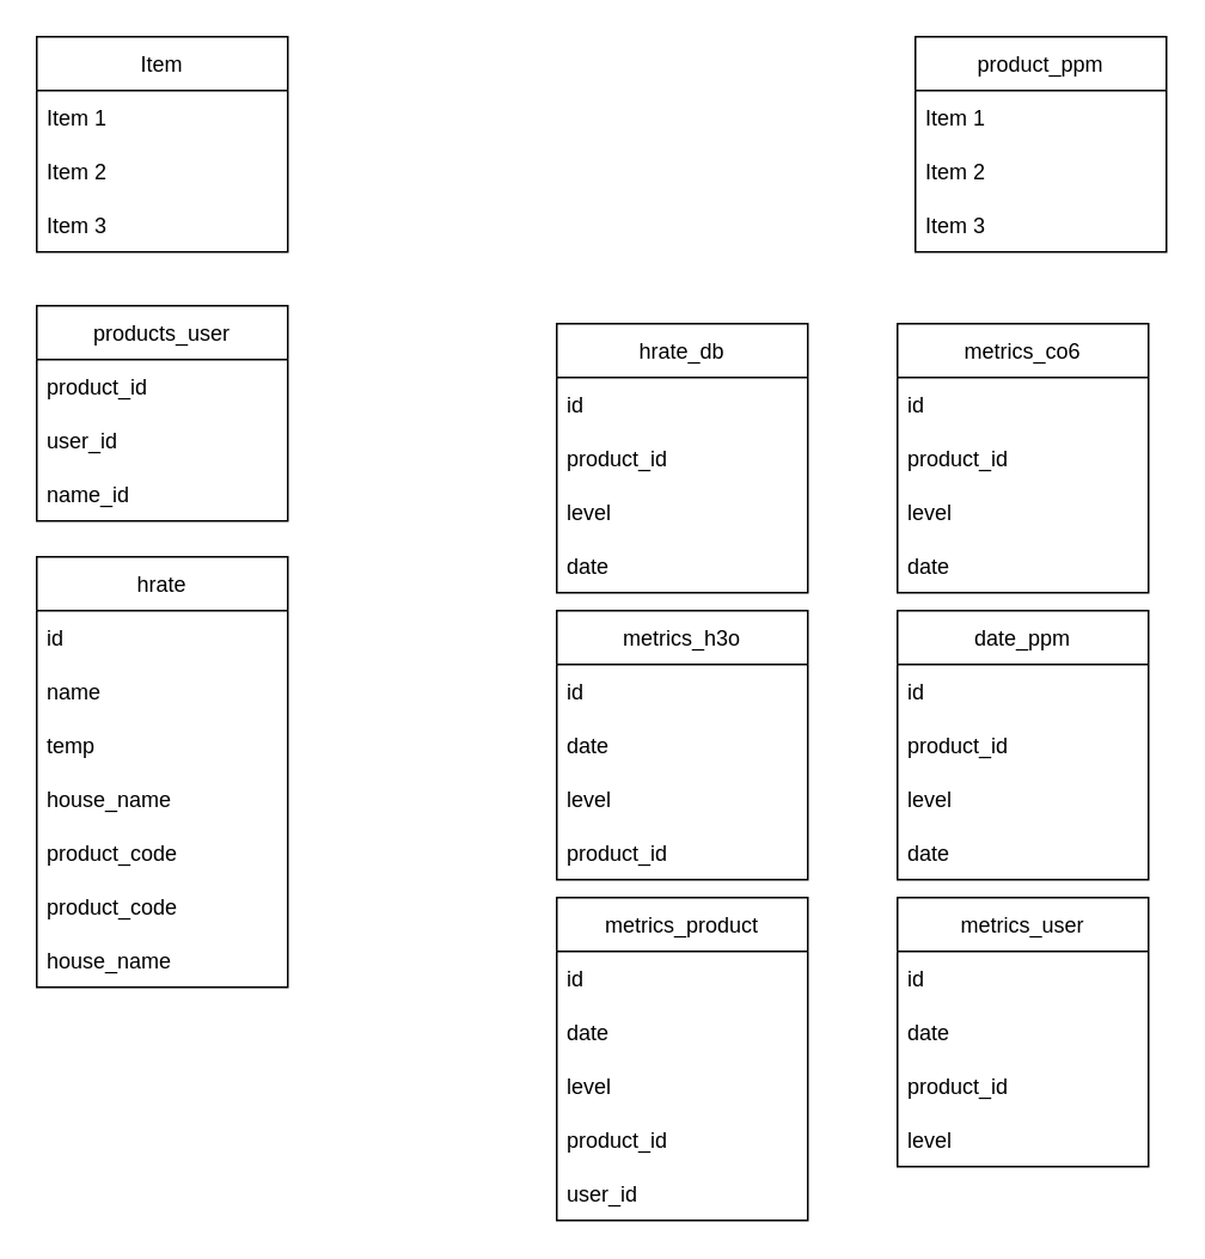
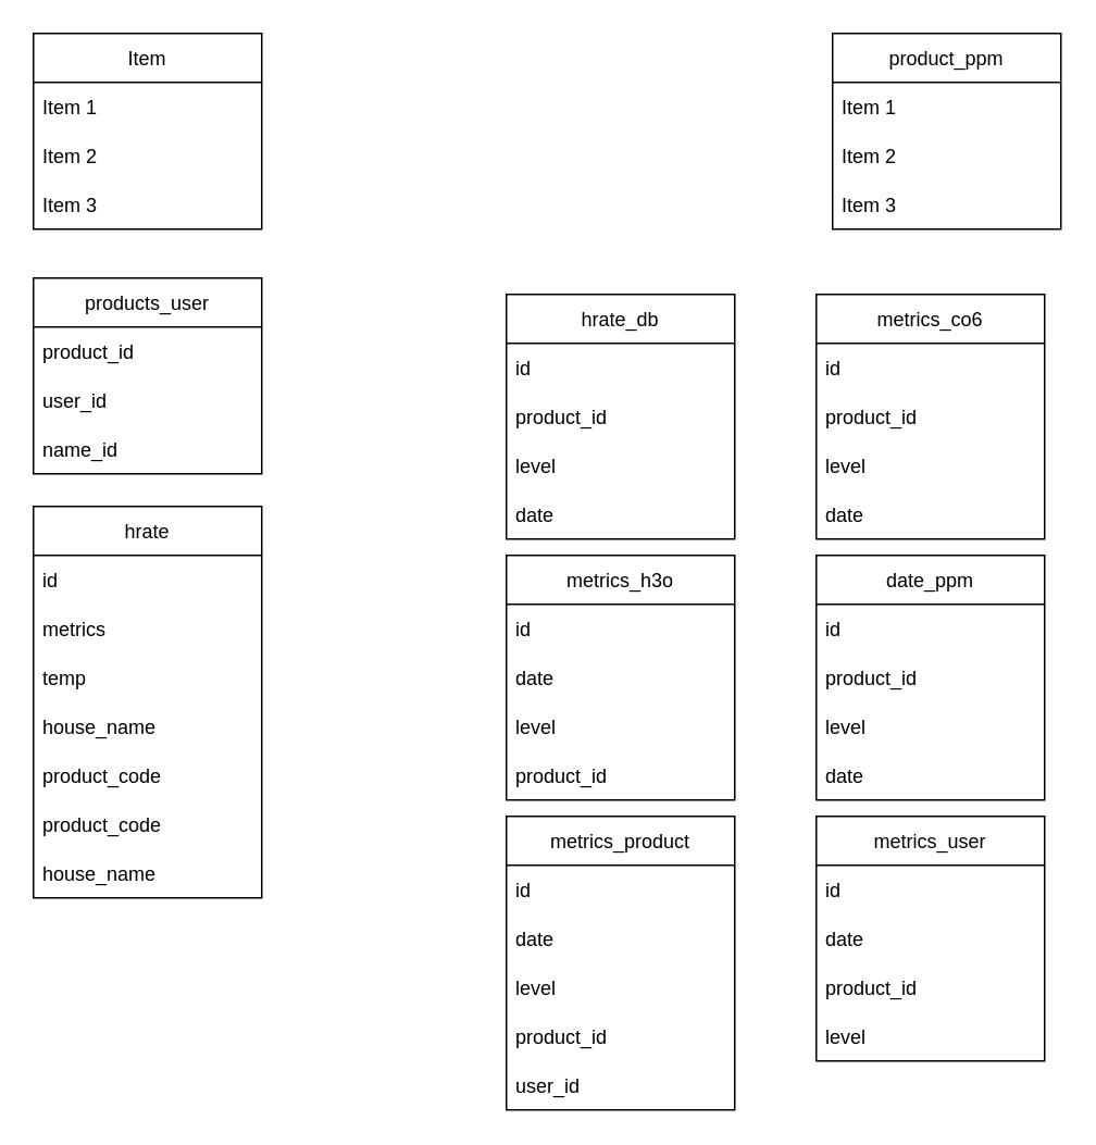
  <mxCell id="0" />
  <mxCell id="1" parent="0" />
  <mxCell id="2" value="Item" style="swimlane;fontStyle=0;childLayout=stackLayout;horizontal=1;startSize=30;horizontalStack=0;resizeParent=1;resizeParentMax=0;resizeLast=0;collapsible=1;marginBottom=0;" vertex="1" parent="1"><mxGeometry x="20" y="20" width="140" height="120" as="geometry" /></mxCell>
  <mxCell id="3" value="Item 1" style="text;strokeColor=none;fillColor=none;align=left;verticalAlign=middle;spacingLeft=4;spacingRight=4;overflow=hidden;points=[[0,0.5],[1,0.5]];portConstraint=eastwest;rotatable=0;" vertex="1" parent="2"><mxGeometry y="30" width="140" height="30" as="geometry" /></mxCell>
  <mxCell id="4" value="Item 2" style="text;strokeColor=none;fillColor=none;align=left;verticalAlign=middle;spacingLeft=4;spacingRight=4;overflow=hidden;points=[[0,0.5],[1,0.5]];portConstraint=eastwest;rotatable=0;" vertex="1" parent="2"><mxGeometry y="60" width="140" height="30" as="geometry" /></mxCell>
  <mxCell id="5" value="Item 3" style="text;strokeColor=none;fillColor=none;align=left;verticalAlign=middle;spacingLeft=4;spacingRight=4;overflow=hidden;points=[[0,0.5],[1,0.5]];portConstraint=eastwest;rotatable=0;" vertex="1" parent="2"><mxGeometry y="90" width="140" height="30" as="geometry" /></mxCell>
  <mxCell id="6" value="metrics_h3o" style="swimlane;fontStyle=0;childLayout=stackLayout;horizontal=1;startSize=30;horizontalStack=0;resizeParent=1;resizeParentMax=0;resizeLast=0;collapsible=1;marginBottom=0;" vertex="1" parent="1"><mxGeometry x="310" y="340" width="140" height="150" as="geometry" /></mxCell>
  <mxCell id="7" value="id" style="text;strokeColor=none;fillColor=none;align=left;verticalAlign=middle;spacingLeft=4;spacingRight=4;overflow=hidden;points=[[0,0.5],[1,0.5]];portConstraint=eastwest;rotatable=0;" vertex="1" parent="6"><mxGeometry y="30" width="140" height="30" as="geometry" /></mxCell>
  <mxCell id="8" value="date" style="text;strokeColor=none;fillColor=none;align=left;verticalAlign=middle;spacingLeft=4;spacingRight=4;overflow=hidden;points=[[0,0.5],[1,0.5]];portConstraint=eastwest;rotatable=0;" vertex="1" parent="6"><mxGeometry y="60" width="140" height="30" as="geometry" /></mxCell>
  <mxCell id="9" value="level" style="text;strokeColor=none;fillColor=none;align=left;verticalAlign=middle;spacingLeft=4;spacingRight=4;overflow=hidden;points=[[0,0.5],[1,0.5]];portConstraint=eastwest;rotatable=0;" vertex="1" parent="6"><mxGeometry y="90" width="140" height="30" as="geometry" /></mxCell>
  <mxCell id="10" value="product_id" style="text;strokeColor=none;fillColor=none;align=left;verticalAlign=middle;spacingLeft=4;spacingRight=4;overflow=hidden;points=[[0,0.5],[1,0.5]];portConstraint=eastwest;rotatable=0;" vertex="1" parent="6"><mxGeometry y="120" width="140" height="30" as="geometry" /></mxCell>
  <mxCell id="11" value="hrate_db" style="swimlane;fontStyle=0;childLayout=stackLayout;horizontal=1;startSize=30;horizontalStack=0;resizeParent=1;resizeParentMax=0;resizeLast=0;collapsible=1;marginBottom=0;" vertex="1" parent="1"><mxGeometry x="310" y="180" width="140" height="150" as="geometry" /></mxCell>
  <mxCell id="12" value="id" style="text;strokeColor=none;fillColor=none;align=left;verticalAlign=middle;spacingLeft=4;spacingRight=4;overflow=hidden;points=[[0,0.5],[1,0.5]];portConstraint=eastwest;rotatable=0;" vertex="1" parent="11"><mxGeometry y="30" width="140" height="30" as="geometry" /></mxCell>
  <mxCell id="13" value="product_id" style="text;strokeColor=none;fillColor=none;align=left;verticalAlign=middle;spacingLeft=4;spacingRight=4;overflow=hidden;points=[[0,0.5],[1,0.5]];portConstraint=eastwest;rotatable=0;" vertex="1" parent="11"><mxGeometry y="60" width="140" height="30" as="geometry" /></mxCell>
  <mxCell id="14" value="level" style="text;strokeColor=none;fillColor=none;align=left;verticalAlign=middle;spacingLeft=4;spacingRight=4;overflow=hidden;points=[[0,0.5],[1,0.5]];portConstraint=eastwest;rotatable=0;" vertex="1" parent="11"><mxGeometry y="90" width="140" height="30" as="geometry" /></mxCell>
  <mxCell id="15" value="date" style="text;strokeColor=none;fillColor=none;align=left;verticalAlign=middle;spacingLeft=4;spacingRight=4;overflow=hidden;points=[[0,0.5],[1,0.5]];portConstraint=eastwest;rotatable=0;" vertex="1" parent="11"><mxGeometry y="120" width="140" height="30" as="geometry" /></mxCell>
  <mxCell id="16" value="product_ppm" style="swimlane;fontStyle=0;childLayout=stackLayout;horizontal=1;startSize=30;horizontalStack=0;resizeParent=1;resizeParentMax=0;resizeLast=0;collapsible=1;marginBottom=0;" vertex="1" parent="1"><mxGeometry x="510" y="20" width="140" height="120" as="geometry" /></mxCell>
  <mxCell id="17" value="Item 1" style="text;strokeColor=none;fillColor=none;align=left;verticalAlign=middle;spacingLeft=4;spacingRight=4;overflow=hidden;points=[[0,0.5],[1,0.5]];portConstraint=eastwest;rotatable=0;" vertex="1" parent="16"><mxGeometry y="30" width="140" height="30" as="geometry" /></mxCell>
  <mxCell id="18" value="Item 2" style="text;strokeColor=none;fillColor=none;align=left;verticalAlign=middle;spacingLeft=4;spacingRight=4;overflow=hidden;points=[[0,0.5],[1,0.5]];portConstraint=eastwest;rotatable=0;" vertex="1" parent="16"><mxGeometry y="60" width="140" height="30" as="geometry" /></mxCell>
  <mxCell id="19" value="Item 3" style="text;strokeColor=none;fillColor=none;align=left;verticalAlign=middle;spacingLeft=4;spacingRight=4;overflow=hidden;points=[[0,0.5],[1,0.5]];portConstraint=eastwest;rotatable=0;" vertex="1" parent="16"><mxGeometry y="90" width="140" height="30" as="geometry" /></mxCell>
  <mxCell id="20" value="hrate" style="swimlane;fontStyle=0;childLayout=stackLayout;horizontal=1;startSize=30;horizontalStack=0;resizeParent=1;resizeParentMax=0;resizeLast=0;collapsible=1;marginBottom=0;" vertex="1" parent="1"><mxGeometry x="20" y="310" width="140" height="240" as="geometry" /></mxCell>
  <mxCell id="21" value="id" style="text;strokeColor=none;fillColor=none;align=left;verticalAlign=middle;spacingLeft=4;spacingRight=4;overflow=hidden;points=[[0,0.5],[1,0.5]];portConstraint=eastwest;rotatable=0;" vertex="1" parent="20"><mxGeometry y="30" width="140" height="30" as="geometry" /></mxCell>
- <mxCell id="22" value="name" style="text;strokeColor=none;fillColor=none;align=left;verticalAlign=middle;spacingLeft=4;spacingRight=4;overflow=hidden;points=[[0,0.5],[1,0.5]];portConstraint=eastwest;rotatable=0;" vertex="1" parent="20"><mxGeometry y="60" width="140" height="30" as="geometry" /></mxCell>
+ <mxCell id="22" value="metrics" style="text;strokeColor=none;fillColor=none;align=left;verticalAlign=middle;spacingLeft=4;spacingRight=4;overflow=hidden;points=[[0,0.5],[1,0.5]];portConstraint=eastwest;rotatable=0;" vertex="1" parent="20"><mxGeometry y="60" width="140" height="30" as="geometry" /></mxCell>
  <mxCell id="23" value="temp" style="text;strokeColor=none;fillColor=none;align=left;verticalAlign=middle;spacingLeft=4;spacingRight=4;overflow=hidden;points=[[0,0.5],[1,0.5]];portConstraint=eastwest;rotatable=0;" vertex="1" parent="20"><mxGeometry y="90" width="140" height="30" as="geometry" /></mxCell>
  <mxCell id="24" value="house_name" style="text;strokeColor=none;fillColor=none;align=left;verticalAlign=middle;spacingLeft=4;spacingRight=4;overflow=hidden;points=[[0,0.5],[1,0.5]];portConstraint=eastwest;rotatable=0;" vertex="1" parent="20"><mxGeometry y="120" width="140" height="30" as="geometry" /></mxCell>
  <mxCell id="25" value="product_code" style="text;strokeColor=none;fillColor=none;align=left;verticalAlign=middle;spacingLeft=4;spacingRight=4;overflow=hidden;points=[[0,0.5],[1,0.5]];portConstraint=eastwest;rotatable=0;" vertex="1" parent="20"><mxGeometry y="150" width="140" height="30" as="geometry" /></mxCell>
  <mxCell id="26" value="product_code" style="text;strokeColor=none;fillColor=none;align=left;verticalAlign=middle;spacingLeft=4;spacingRight=4;overflow=hidden;points=[[0,0.5],[1,0.5]];portConstraint=eastwest;rotatable=0;" vertex="1" parent="20"><mxGeometry y="180" width="140" height="30" as="geometry" /></mxCell>
  <mxCell id="27" value="house_name" style="text;strokeColor=none;fillColor=none;align=left;verticalAlign=middle;spacingLeft=4;spacingRight=4;overflow=hidden;points=[[0,0.5],[1,0.5]];portConstraint=eastwest;rotatable=0;" vertex="1" parent="20"><mxGeometry y="210" width="140" height="30" as="geometry" /></mxCell>
  <mxCell id="28" value="metrics_product" style="swimlane;fontStyle=0;childLayout=stackLayout;horizontal=1;startSize=30;horizontalStack=0;resizeParent=1;resizeParentMax=0;resizeLast=0;collapsible=1;marginBottom=0;" vertex="1" parent="1"><mxGeometry x="310" y="500" width="140" height="180" as="geometry" /></mxCell>
  <mxCell id="29" value="id" style="text;strokeColor=none;fillColor=none;align=left;verticalAlign=middle;spacingLeft=4;spacingRight=4;overflow=hidden;points=[[0,0.5],[1,0.5]];portConstraint=eastwest;rotatable=0;" vertex="1" parent="28"><mxGeometry y="30" width="140" height="30" as="geometry" /></mxCell>
  <mxCell id="30" value="date" style="text;strokeColor=none;fillColor=none;align=left;verticalAlign=middle;spacingLeft=4;spacingRight=4;overflow=hidden;points=[[0,0.5],[1,0.5]];portConstraint=eastwest;rotatable=0;" vertex="1" parent="28"><mxGeometry y="60" width="140" height="30" as="geometry" /></mxCell>
  <mxCell id="31" value="level" style="text;strokeColor=none;fillColor=none;align=left;verticalAlign=middle;spacingLeft=4;spacingRight=4;overflow=hidden;points=[[0,0.5],[1,0.5]];portConstraint=eastwest;rotatable=0;" vertex="1" parent="28"><mxGeometry y="90" width="140" height="30" as="geometry" /></mxCell>
  <mxCell id="32" value="product_id" style="text;strokeColor=none;fillColor=none;align=left;verticalAlign=middle;spacingLeft=4;spacingRight=4;overflow=hidden;points=[[0,0.5],[1,0.5]];portConstraint=eastwest;rotatable=0;" vertex="1" parent="28"><mxGeometry y="120" width="140" height="30" as="geometry" /></mxCell>
  <mxCell id="33" value="user_id" style="text;strokeColor=none;fillColor=none;align=left;verticalAlign=middle;spacingLeft=4;spacingRight=4;overflow=hidden;points=[[0,0.5],[1,0.5]];portConstraint=eastwest;rotatable=0;" vertex="1" parent="28"><mxGeometry y="150" width="140" height="30" as="geometry" /></mxCell>
  <mxCell id="34" value="date_ppm" style="swimlane;fontStyle=0;childLayout=stackLayout;horizontal=1;startSize=30;horizontalStack=0;resizeParent=1;resizeParentMax=0;resizeLast=0;collapsible=1;marginBottom=0;" vertex="1" parent="1"><mxGeometry x="500" y="340" width="140" height="150" as="geometry" /></mxCell>
  <mxCell id="35" value="id" style="text;strokeColor=none;fillColor=none;align=left;verticalAlign=middle;spacingLeft=4;spacingRight=4;overflow=hidden;points=[[0,0.5],[1,0.5]];portConstraint=eastwest;rotatable=0;" vertex="1" parent="34"><mxGeometry y="30" width="140" height="30" as="geometry" /></mxCell>
  <mxCell id="36" value="product_id" style="text;strokeColor=none;fillColor=none;align=left;verticalAlign=middle;spacingLeft=4;spacingRight=4;overflow=hidden;points=[[0,0.5],[1,0.5]];portConstraint=eastwest;rotatable=0;" vertex="1" parent="34"><mxGeometry y="60" width="140" height="30" as="geometry" /></mxCell>
  <mxCell id="37" value="level" style="text;strokeColor=none;fillColor=none;align=left;verticalAlign=middle;spacingLeft=4;spacingRight=4;overflow=hidden;points=[[0,0.5],[1,0.5]];portConstraint=eastwest;rotatable=0;" vertex="1" parent="34"><mxGeometry y="90" width="140" height="30" as="geometry" /></mxCell>
  <mxCell id="38" value="date" style="text;strokeColor=none;fillColor=none;align=left;verticalAlign=middle;spacingLeft=4;spacingRight=4;overflow=hidden;points=[[0,0.5],[1,0.5]];portConstraint=eastwest;rotatable=0;" vertex="1" parent="34"><mxGeometry y="120" width="140" height="30" as="geometry" /></mxCell>
  <mxCell id="39" value="products_user" style="swimlane;fontStyle=0;childLayout=stackLayout;horizontal=1;startSize=30;horizontalStack=0;resizeParent=1;resizeParentMax=0;resizeLast=0;collapsible=1;marginBottom=0;" vertex="1" parent="1"><mxGeometry x="20" y="170" width="140" height="120" as="geometry" /></mxCell>
  <mxCell id="40" value="product_id" style="text;strokeColor=none;fillColor=none;align=left;verticalAlign=middle;spacingLeft=4;spacingRight=4;overflow=hidden;points=[[0,0.5],[1,0.5]];portConstraint=eastwest;rotatable=0;" vertex="1" parent="39"><mxGeometry y="30" width="140" height="30" as="geometry" /></mxCell>
  <mxCell id="41" value="user_id" style="text;strokeColor=none;fillColor=none;align=left;verticalAlign=middle;spacingLeft=4;spacingRight=4;overflow=hidden;points=[[0,0.5],[1,0.5]];portConstraint=eastwest;rotatable=0;" vertex="1" parent="39"><mxGeometry y="60" width="140" height="30" as="geometry" /></mxCell>
  <mxCell id="42" value="name_id" style="text;strokeColor=none;fillColor=none;align=left;verticalAlign=middle;spacingLeft=4;spacingRight=4;overflow=hidden;points=[[0,0.5],[1,0.5]];portConstraint=eastwest;rotatable=0;" vertex="1" parent="39"><mxGeometry y="90" width="140" height="30" as="geometry" /></mxCell>
  <mxCell id="43" value="metrics_user" style="swimlane;fontStyle=0;childLayout=stackLayout;horizontal=1;startSize=30;horizontalStack=0;resizeParent=1;resizeParentMax=0;resizeLast=0;collapsible=1;marginBottom=0;" vertex="1" parent="1"><mxGeometry x="500" y="500" width="140" height="150" as="geometry" /></mxCell>
  <mxCell id="44" value="id" style="text;strokeColor=none;fillColor=none;align=left;verticalAlign=middle;spacingLeft=4;spacingRight=4;overflow=hidden;points=[[0,0.5],[1,0.5]];portConstraint=eastwest;rotatable=0;" vertex="1" parent="43"><mxGeometry y="30" width="140" height="30" as="geometry" /></mxCell>
  <mxCell id="45" value="date" style="text;strokeColor=none;fillColor=none;align=left;verticalAlign=middle;spacingLeft=4;spacingRight=4;overflow=hidden;points=[[0,0.5],[1,0.5]];portConstraint=eastwest;rotatable=0;" vertex="1" parent="43"><mxGeometry y="60" width="140" height="30" as="geometry" /></mxCell>
  <mxCell id="46" value="product_id" style="text;strokeColor=none;fillColor=none;align=left;verticalAlign=middle;spacingLeft=4;spacingRight=4;overflow=hidden;points=[[0,0.5],[1,0.5]];portConstraint=eastwest;rotatable=0;" vertex="1" parent="43"><mxGeometry y="90" width="140" height="30" as="geometry" /></mxCell>
  <mxCell id="47" value="level" style="text;strokeColor=none;fillColor=none;align=left;verticalAlign=middle;spacingLeft=4;spacingRight=4;overflow=hidden;points=[[0,0.5],[1,0.5]];portConstraint=eastwest;rotatable=0;" vertex="1" parent="43"><mxGeometry y="120" width="140" height="30" as="geometry" /></mxCell>
  <mxCell id="48" value="metrics_co6" style="swimlane;fontStyle=0;childLayout=stackLayout;horizontal=1;startSize=30;horizontalStack=0;resizeParent=1;resizeParentMax=0;resizeLast=0;collapsible=1;marginBottom=0;" vertex="1" parent="1"><mxGeometry x="500" y="180" width="140" height="150" as="geometry" /></mxCell>
  <mxCell id="49" value="id" style="text;strokeColor=none;fillColor=none;align=left;verticalAlign=middle;spacingLeft=4;spacingRight=4;overflow=hidden;points=[[0,0.5],[1,0.5]];portConstraint=eastwest;rotatable=0;" vertex="1" parent="48"><mxGeometry y="30" width="140" height="30" as="geometry" /></mxCell>
  <mxCell id="50" value="product_id" style="text;strokeColor=none;fillColor=none;align=left;verticalAlign=middle;spacingLeft=4;spacingRight=4;overflow=hidden;points=[[0,0.5],[1,0.5]];portConstraint=eastwest;rotatable=0;" vertex="1" parent="48"><mxGeometry y="60" width="140" height="30" as="geometry" /></mxCell>
  <mxCell id="51" value="level" style="text;strokeColor=none;fillColor=none;align=left;verticalAlign=middle;spacingLeft=4;spacingRight=4;overflow=hidden;points=[[0,0.5],[1,0.5]];portConstraint=eastwest;rotatable=0;" vertex="1" parent="48"><mxGeometry y="90" width="140" height="30" as="geometry" /></mxCell>
  <mxCell id="52" value="date" style="text;strokeColor=none;fillColor=none;align=left;verticalAlign=middle;spacingLeft=4;spacingRight=4;overflow=hidden;points=[[0,0.5],[1,0.5]];portConstraint=eastwest;rotatable=0;" vertex="1" parent="48"><mxGeometry y="120" width="140" height="30" as="geometry" /></mxCell>
